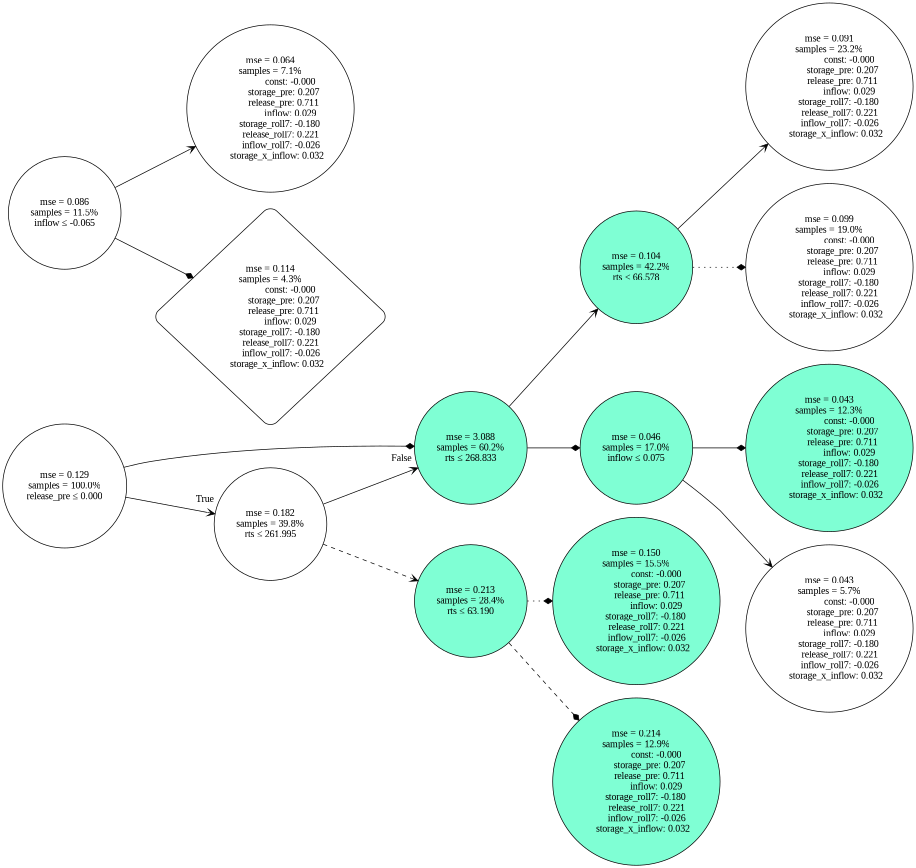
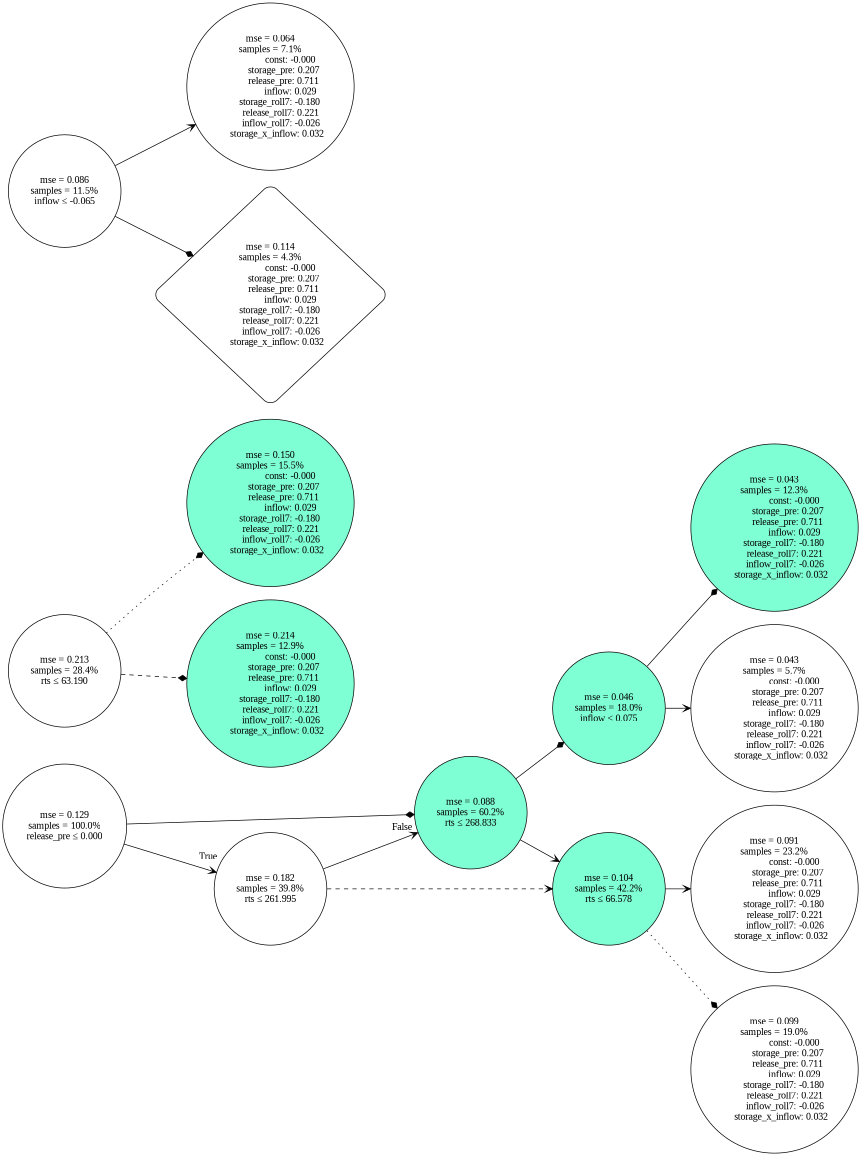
  digraph {
    fontname="Liberation Serif"
    rankdir=LR
    node [color=black fillcolor=white fontname="Liberation Serif" shape=circle style="filled, rounded"]
    edge [arrowhead=diamond fontname="Liberation Serif" style=solid]
    n1 [label="mse = 0.129\nsamples = 100.0%\nrelease_pre &le; 0.000"]
-   n2 [fillcolor=aquamarine label="mse = 3.088\nsamples = 60.2%\nrts &le; 268.833"]
+   n2 [fillcolor=aquamarine label="mse = 0.088\nsamples = 60.2%\nrts &le; 268.833"]
    n3 [label="mse = 0.182\nsamples = 39.8%\nrts &le; 261.995"]
    n4 [fillcolor=aquamarine label="mse = 0.104\nsamples = 42.2%\nrts &le; 66.578"]
-   n5 [fillcolor=aquamarine label="mse = 0.046\nsamples = 17.0%\ninflow &le; 0.075"]
-   n6 [fillcolor=aquamarine label="mse = 0.213\nsamples = 28.4%\nrts &le; 63.190"]
+   n5 [fillcolor=aquamarine label="mse = 0.046\nsamples = 18.0%\ninflow &le; 0.075"]
+   n6 [label="mse = 0.213\nsamples = 28.4%\nrts &le; 63.190"]
    n7 [label="mse = 0.091\nsamples = 23.2%\n               const: -0.000\n          storage_pre: 0.207\n          release_pre: 0.711\n               inflow: 0.029\n       storage_roll7: -0.180\n        release_roll7: 0.221\n        inflow_roll7: -0.026\n     storage_x_inflow: 0.032"]
    n8 [label="mse = 0.099\nsamples = 19.0%\n               const: -0.000\n          storage_pre: 0.207\n          release_pre: 0.711\n               inflow: 0.029\n       storage_roll7: -0.180\n        release_roll7: 0.221\n        inflow_roll7: -0.026\n     storage_x_inflow: 0.032"]
    n9 [fillcolor=aquamarine label="mse = 0.043\nsamples = 12.3%\n               const: -0.000\n          storage_pre: 0.207\n          release_pre: 0.711\n               inflow: 0.029\n       storage_roll7: -0.180\n        release_roll7: 0.221\n        inflow_roll7: -0.026\n     storage_x_inflow: 0.032"]
    n10 [label="mse = 0.043\nsamples = 5.7%\n               const: -0.000\n          storage_pre: 0.207\n          release_pre: 0.711\n               inflow: 0.029\n       storage_roll7: -0.180\n        release_roll7: 0.221\n        inflow_roll7: -0.026\n     storage_x_inflow: 0.032"]
    n11 [fillcolor=aquamarine label="mse = 0.150\nsamples = 15.5%\n               const: -0.000\n          storage_pre: 0.207\n          release_pre: 0.711\n               inflow: 0.029\n       storage_roll7: -0.180\n        release_roll7: 0.221\n        inflow_roll7: -0.026\n     storage_x_inflow: 0.032"]
    n12 [fillcolor=aquamarine label="mse = 0.214\nsamples = 12.9%\n               const: -0.000\n          storage_pre: 0.207\n          release_pre: 0.711\n               inflow: 0.029\n       storage_roll7: -0.180\n        release_roll7: 0.221\n        inflow_roll7: -0.026\n     storage_x_inflow: 0.032"]
    n13 [label="mse = 0.086\nsamples = 11.5%\ninflow &le; -0.065"]
    n14 [label="mse = 0.064\nsamples = 7.1%\n               const: -0.000\n          storage_pre: 0.207\n          release_pre: 0.711\n               inflow: 0.029\n       storage_roll7: -0.180\n        release_roll7: 0.221\n        inflow_roll7: -0.026\n     storage_x_inflow: 0.032"]
    n15 [label="mse = 0.114\nsamples = 4.3%\n               const: -0.000\n          storage_pre: 0.207\n          release_pre: 0.711\n               inflow: 0.029\n       storage_roll7: -0.180\n        release_roll7: 0.221\n        inflow_roll7: -0.026\n     storage_x_inflow: 0.032" shape=diamond]
    n1 -> n2 [headlabel=False labelangle=45 labeldistance=2.5]
    n1 -> n3 [arrowhead=vee headlabel=True labelangle=-45 labeldistance=2.5]
    n2 -> n4 [arrowhead=vee]
    n2 -> n5
    n3 -> n2 [arrowhead=vee]
-   n3 -> n6 [arrowhead=vee style=dashed]
+   n3 -> n4 [arrowhead=vee style=dashed]
    n4 -> n7 [arrowhead=vee]
    n4 -> n8 [style=dotted]
    n5 -> n9
    n5 -> n10 [arrowhead=vee]
    n6 -> n11 [style=dotted]
    n6 -> n12 [style=dashed]
    n13 -> n14 [arrowhead=vee]
    n13 -> n15
  }
